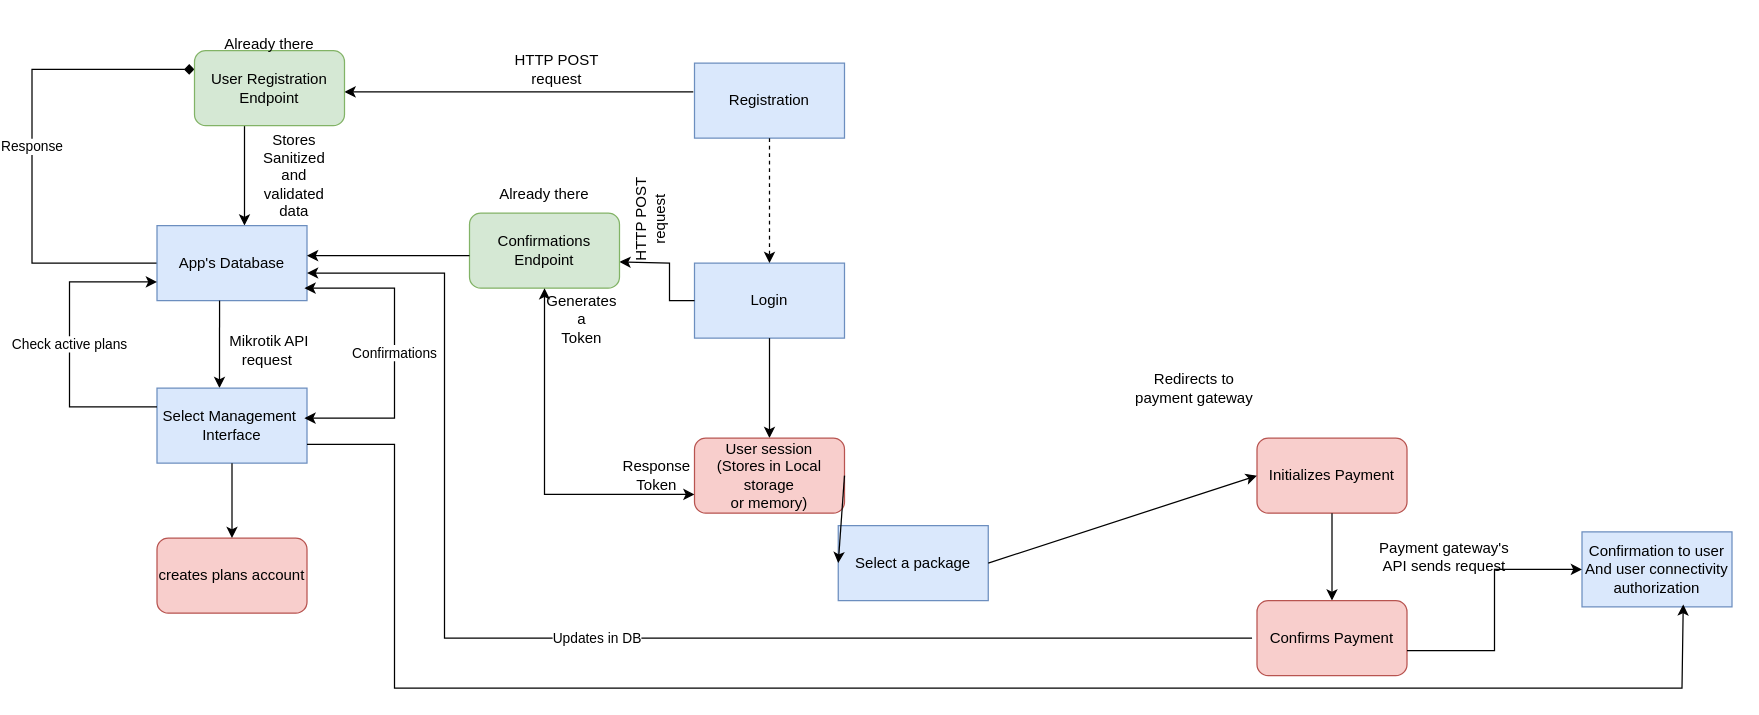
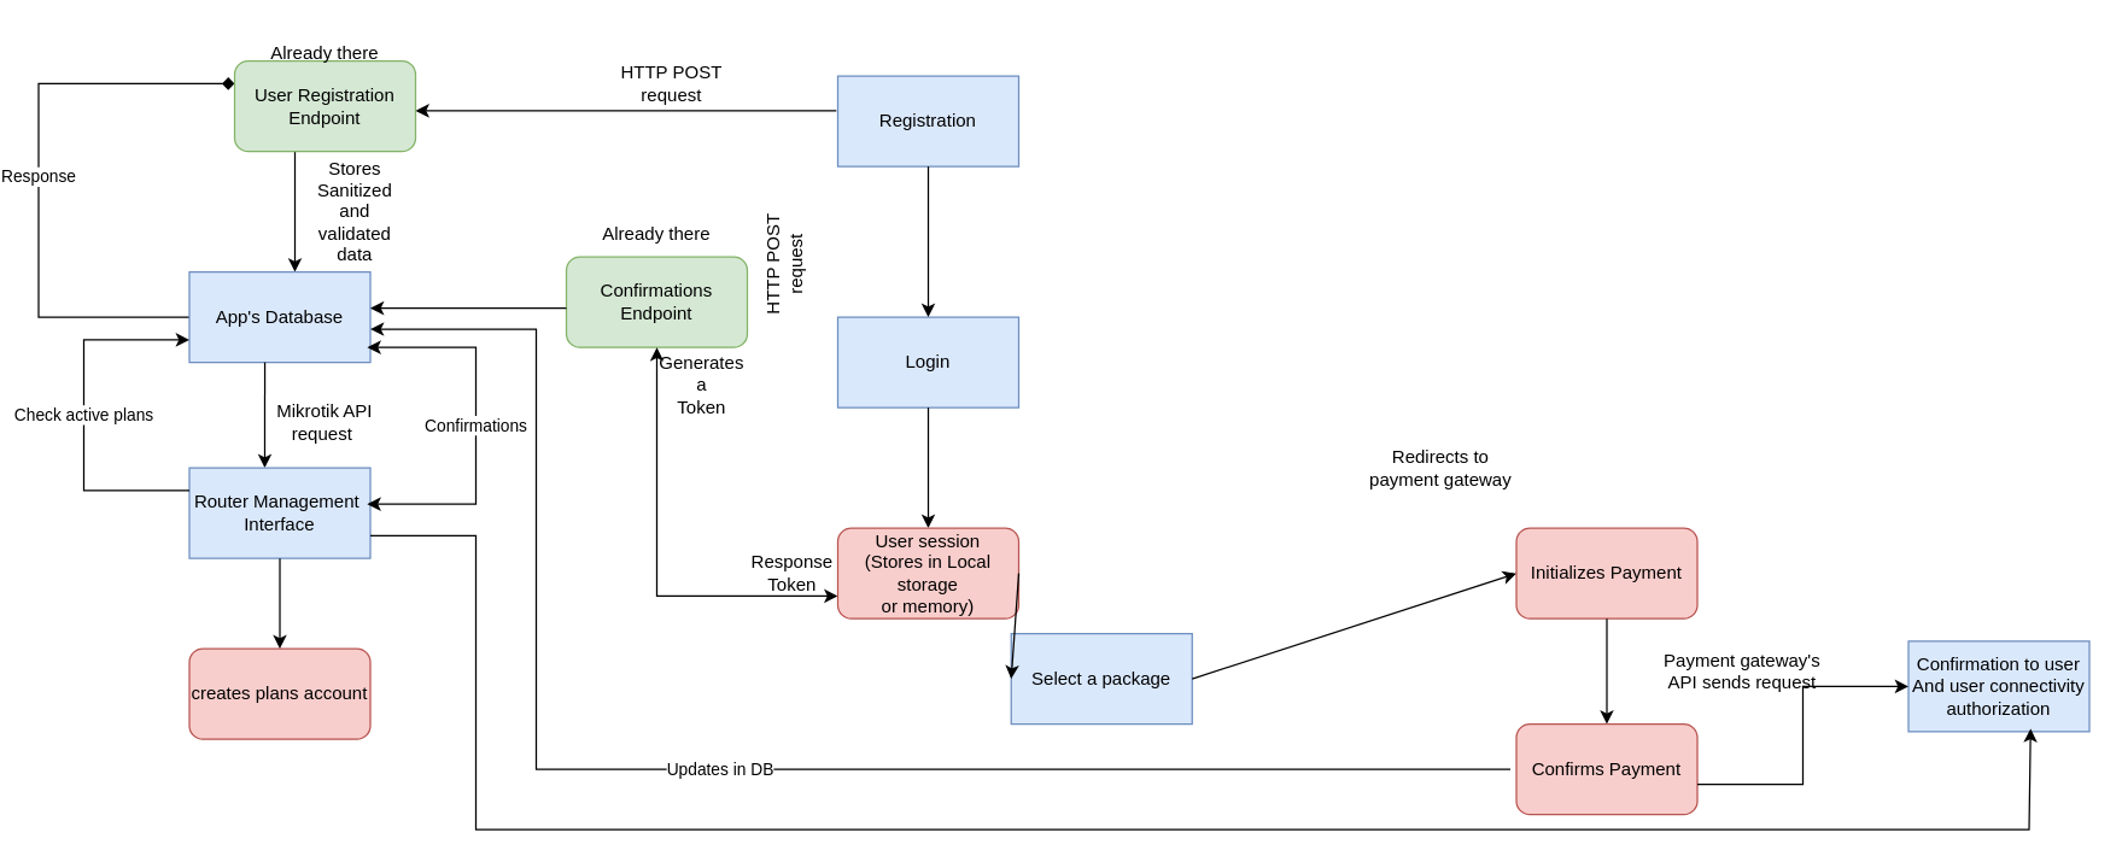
  <mxCell id="0" />
  <mxCell id="1" parent="0" />
  <mxCell id="2" value="Registration" style="rounded=0;whiteSpace=wrap;html=1;fillColor=#dae8fc;strokeColor=#6c8ebf;" parent="1" vertex="1"><mxGeometry x="550" y="50" width="120" height="60" as="geometry" /></mxCell>
  <mxCell id="3" value="Login" style="rounded=0;whiteSpace=wrap;html=1;fillColor=#dae8fc;strokeColor=#6c8ebf;" parent="1" vertex="1"><mxGeometry x="550" y="210" width="120" height="60" as="geometry" /></mxCell>
  <mxCell id="4" value="" style="endArrow=classic;html=1;rounded=0;exitX=-0.008;exitY=0.383;exitDx=0;exitDy=0;exitPerimeter=0;" parent="1" source="2" edge="1"><mxGeometry width="50" height="50" relative="1" as="geometry"><mxPoint x="230" y="120" as="sourcePoint" /><mxPoint x="270" y="73" as="targetPoint" /></mxGeometry></mxCell>
  <mxCell id="5" value="HTTP POST request" style="text;strokeColor=none;align=center;fillColor=none;html=1;verticalAlign=middle;whiteSpace=wrap;rounded=0;" parent="1" vertex="1"><mxGeometry x="390" y="40" width="100" height="30" as="geometry" /></mxCell>
  <mxCell id="6" value="" style="endArrow=classic;html=1;rounded=0;exitX=0.5;exitY=1;exitDx=0;exitDy=0;entryX=0.75;entryY=0;entryDx=0;entryDy=0;" parent="1" edge="1"><mxGeometry width="50" height="50" relative="1" as="geometry"><mxPoint x="190" y="100" as="sourcePoint" /><mxPoint x="190" y="180" as="targetPoint" /></mxGeometry></mxCell>
  <mxCell id="7" value="Response" style="edgeStyle=none;rounded=0;orthogonalLoop=1;jettySize=auto;html=1;exitX=0;exitY=0.5;exitDx=0;exitDy=0;entryX=0;entryY=0.25;entryDx=0;entryDy=0;endArrow=diamond;" parent="1" source="8" target="10" edge="1"><mxGeometry relative="1" as="geometry"><mxPoint y="-40" as="targetPoint" x="110" /><Array as="points"><mxPoint x="20" y="210" /><mxPoint x="20" y="55" /></Array></mxGeometry></mxCell>
  <mxCell id="8" value="App's Database" style="whiteSpace=wrap;html=1;fillColor=#dae8fc;strokeColor=#6c8ebf;" parent="1" vertex="1"><mxGeometry x="120" y="180" width="120" height="60" as="geometry" /></mxCell>
  <mxCell id="9" value="Stores Sanitized and validated data" style="text;strokeColor=none;align=center;fillColor=none;html=1;verticalAlign=middle;whiteSpace=wrap;rounded=0;" parent="1" vertex="1"><mxGeometry x="200" y="110" width="60" height="60" as="geometry" /></mxCell>
  <mxCell id="10" value="User Registration&lt;br style=&quot;border-color: var(--border-color);&quot;&gt;Endpoint" style="rounded=1;whiteSpace=wrap;html=1;fillColor=#d5e8d4;strokeColor=#82b366;" parent="1" vertex="1"><mxGeometry x="150" y="40" width="120" height="60" as="geometry" /></mxCell>
  <mxCell id="11" value="" style="endArrow=classic;html=1;rounded=0;exitX=0.417;exitY=1;exitDx=0;exitDy=0;exitPerimeter=0;" parent="1" source="8" edge="1"><mxGeometry width="50" height="50" relative="1" as="geometry"><mxPoint x="155" y="310" as="sourcePoint" /><mxPoint x="170" y="310" as="targetPoint" /><Array as="points"><mxPoint x="170" y="310" /></Array></mxGeometry></mxCell>
- <mxCell id="12" value="Select Management&amp;nbsp;&lt;br&gt;Interface" style="whiteSpace=wrap;html=1;fillColor=#dae8fc;strokeColor=#6c8ebf;" parent="1" vertex="1"><mxGeometry x="120" y="310" width="120" height="60" as="geometry" /></mxCell>
+ <mxCell id="12" value="Router Management&amp;nbsp;&lt;br&gt;Interface" style="whiteSpace=wrap;html=1;fillColor=#dae8fc;strokeColor=#6c8ebf;" parent="1" vertex="1"><mxGeometry x="120" y="310" width="120" height="60" as="geometry" /></mxCell>
  <mxCell id="13" value="Mikrotik API request&amp;nbsp;" style="text;strokeColor=none;align=center;fillColor=none;html=1;verticalAlign=middle;whiteSpace=wrap;rounded=0;" parent="1" vertex="1"><mxGeometry x="175" y="260" width="70" height="40" as="geometry" /></mxCell>
  <mxCell id="14" value="creates plans account" style="rounded=1;whiteSpace=wrap;html=1;fillColor=#f8cecc;strokeColor=#b85450;" parent="1" vertex="1"><mxGeometry x="120" y="430" width="120" height="60" as="geometry" /></mxCell>
  <mxCell id="15" value="" style="endArrow=classic;html=1;rounded=0;exitX=0.5;exitY=1;exitDx=0;exitDy=0;" parent="1" source="12" edge="1"><mxGeometry width="50" height="50" relative="1" as="geometry"><mxPoint x="140" y="420" as="sourcePoint" /><mxPoint x="180" y="430" as="targetPoint" /></mxGeometry></mxCell>
- <mxCell id="16" value="" style="endArrow=classic;html=1;rounded=0;entryX=0.5;entryY=0;entryDx=0;entryDy=0;exitX=0.5;exitY=1;exitDx=0;exitDy=0;dashed=1;" parent="1" source="2" target="3" edge="1"><mxGeometry width="50" height="50" relative="1" as="geometry"><mxPoint x="585" y="190" as="sourcePoint" /><mxPoint x="635" y="140" as="targetPoint" /></mxGeometry></mxCell>
- <mxCell id="17" value="" style="endArrow=classic;html=1;rounded=0;exitX=0;exitY=0.5;exitDx=0;exitDy=0;entryX=1;entryY=0.65;entryDx=0;entryDy=0;entryPerimeter=0;" parent="1" source="3" target="18" edge="1"><mxGeometry width="50" height="50" relative="1" as="geometry"><mxPoint x="430" y="270" as="sourcePoint" /><mxPoint x="500" y="209" as="targetPoint" /><Array as="points"><mxPoint x="530" y="240" /><mxPoint x="530" y="210" /></Array></mxGeometry></mxCell>
+ <mxCell id="16" value="" style="endArrow=classic;html=1;rounded=0;entryX=0.5;entryY=0;entryDx=0;entryDy=0;exitX=0.5;exitY=1;exitDx=0;exitDy=0;" parent="1" source="2" target="3" edge="1"><mxGeometry width="50" height="50" relative="1" as="geometry"><mxPoint x="585" y="190" as="sourcePoint" /><mxPoint x="635" y="140" as="targetPoint" /></mxGeometry></mxCell>
  <mxCell id="18" value="Confirmations&lt;br&gt;Endpoint" style="rounded=1;whiteSpace=wrap;html=1;fillColor=#d5e8d4;strokeColor=#82b366;" parent="1" vertex="1"><mxGeometry x="370" y="170" width="120" height="60" as="geometry" /></mxCell>
  <mxCell id="19" value="" style="endArrow=classic;html=1;rounded=0;entryX=1;entryY=0.4;entryDx=0;entryDy=0;entryPerimeter=0;" parent="1" target="8" edge="1"><mxGeometry width="50" height="50" relative="1" as="geometry"><mxPoint x="370" y="204" as="sourcePoint" /><mxPoint x="480" y="220" as="targetPoint" /></mxGeometry></mxCell>
  <mxCell id="20" value="HTTP POST&lt;br&gt;request" style="text;strokeColor=none;align=center;fillColor=none;html=1;verticalAlign=middle;whiteSpace=wrap;rounded=0;rotation=-90;" parent="1" vertex="1"><mxGeometry x="470" y="160" width="90" height="30" as="geometry" /></mxCell>
  <mxCell id="21" value="" style="endArrow=classic;html=1;rounded=0;entryX=0.5;entryY=0;entryDx=0;entryDy=0;exitX=0.5;exitY=1;exitDx=0;exitDy=0;" parent="1" source="3" edge="1"><mxGeometry width="50" height="50" relative="1" as="geometry"><mxPoint x="570" y="320" as="sourcePoint" /><mxPoint x="610" y="350" as="targetPoint" /></mxGeometry></mxCell>
  <mxCell id="22" value="Generates a&lt;br&gt;Token" style="text;strokeColor=none;align=center;fillColor=none;html=1;verticalAlign=middle;whiteSpace=wrap;rounded=0;" parent="1" vertex="1"><mxGeometry x="430" y="240" width="60" height="30" as="geometry" /></mxCell>
  <mxCell id="23" value="" style="endArrow=classic;startArrow=classic;html=1;rounded=0;exitX=0;exitY=0.75;exitDx=0;exitDy=0;" parent="1" edge="1"><mxGeometry width="50" height="50" relative="1" as="geometry"><mxPoint x="550" y="395" as="sourcePoint" /><mxPoint x="430" y="230" as="targetPoint" /><Array as="points"><mxPoint x="430" y="395" /></Array></mxGeometry></mxCell>
  <mxCell id="24" value="Response&lt;br&gt;Token" style="text;strokeColor=none;align=center;fillColor=none;html=1;verticalAlign=middle;whiteSpace=wrap;rounded=0;" parent="1" vertex="1"><mxGeometry x="490" y="365" width="60" height="30" as="geometry" /></mxCell>
  <mxCell id="25" value="User session&lt;br style=&quot;border-color: var(--border-color);&quot;&gt;(Stores in Local storage&lt;br style=&quot;border-color: var(--border-color);&quot;&gt;or memory)" style="rounded=1;whiteSpace=wrap;html=1;fillColor=#f8cecc;strokeColor=#b85450;" parent="1" vertex="1"><mxGeometry x="550" y="350" width="120" height="60" as="geometry" /></mxCell>
  <mxCell id="26" value="Select a package" style="rounded=0;whiteSpace=wrap;html=1;fillColor=#dae8fc;strokeColor=#6c8ebf;" parent="1" vertex="1"><mxGeometry x="665" y="420" width="120" height="60" as="geometry" /></mxCell>
  <mxCell id="27" value="" style="endArrow=classic;html=1;rounded=0;entryX=0;entryY=0.5;entryDx=0;entryDy=0;" parent="1" target="26" edge="1"><mxGeometry width="50" height="50" relative="1" as="geometry"><mxPoint x="670" y="380" as="sourcePoint" /><mxPoint x="720" y="330" as="targetPoint" /></mxGeometry></mxCell>
  <mxCell id="28" value="Initializes Payment" style="rounded=1;whiteSpace=wrap;html=1;fillColor=#f8cecc;strokeColor=#b85450;" parent="1" vertex="1"><mxGeometry x="1000" y="350" width="120" height="60" as="geometry" /></mxCell>
  <mxCell id="29" value="" style="endArrow=classic;html=1;rounded=0;exitX=1;exitY=0.5;exitDx=0;exitDy=0;entryX=0;entryY=0.5;entryDx=0;entryDy=0;" parent="1" source="26" target="28" edge="1"><mxGeometry width="50" height="50" relative="1" as="geometry"><mxPoint x="1000" y="410" as="sourcePoint" /><mxPoint x="1050" y="360" as="targetPoint" /></mxGeometry></mxCell>
  <mxCell id="30" value="" style="endArrow=classic;html=1;rounded=0;exitX=0.5;exitY=1;exitDx=0;exitDy=0;" parent="1" source="28" edge="1"><mxGeometry width="50" height="50" relative="1" as="geometry"><mxPoint x="1035" y="485" as="sourcePoint" /><mxPoint x="1060" y="480" as="targetPoint" /></mxGeometry></mxCell>
  <mxCell id="31" value="Confirms Payment" style="rounded=1;whiteSpace=wrap;html=1;fillColor=#f8cecc;strokeColor=#b85450;" parent="1" vertex="1"><mxGeometry x="1000" y="480" width="120" height="60" as="geometry" /></mxCell>
  <mxCell id="32" value="Updates in DB" style="endArrow=classic;html=1;rounded=0;exitX=0;exitY=0.5;exitDx=0;exitDy=0;entryX=1.033;entryY=0.633;entryDx=0;entryDy=0;entryPerimeter=0;" parent="1" edge="1"><mxGeometry width="50" height="50" relative="1" as="geometry"><mxPoint x="996.04" y="510" as="sourcePoint" /><mxPoint x="240" y="217.98" as="targetPoint" /><Array as="points"><mxPoint x="350" y="510" /><mxPoint x="350" y="218" /></Array></mxGeometry></mxCell>
  <mxCell id="33" value="Check active plans" style="endArrow=classic;html=1;rounded=0;exitX=0;exitY=0.25;exitDx=0;exitDy=0;entryX=0;entryY=0.75;entryDx=0;entryDy=0;" parent="1" source="12" target="8" edge="1"><mxGeometry width="50" height="50" relative="1" as="geometry"><mxPoint x="140" y="285" as="sourcePoint" /><mxPoint y="225" as="targetPoint" x="110" /><Array as="points"><mxPoint x="50" y="325" /><mxPoint x="50" y="225" /></Array></mxGeometry></mxCell>
  <mxCell id="34" value="Payment gateway's API sends request" style="text;strokeColor=none;align=center;fillColor=none;html=1;verticalAlign=middle;whiteSpace=wrap;rounded=0;" parent="1" vertex="1"><mxGeometry x="1090" y="430" width="120" height="30" as="geometry" /></mxCell>
  <mxCell id="35" value="Redirects to payment gateway" style="text;strokeColor=none;align=center;fillColor=none;html=1;verticalAlign=middle;whiteSpace=wrap;rounded=0;" parent="1" vertex="1"><mxGeometry x="900" y="295" width="100" height="30" as="geometry" /></mxCell>
  <mxCell id="36" value="Confirmations" style="endArrow=classic;startArrow=classic;html=1;rounded=0;exitX=0.983;exitY=0.4;exitDx=0;exitDy=0;exitPerimeter=0;" parent="1" source="12" edge="1"><mxGeometry width="50" height="50" relative="1" as="geometry"><mxPoint x="240" y="320" as="sourcePoint" /><mxPoint x="238" y="230" as="targetPoint" /><Array as="points"><mxPoint x="310" y="334" /><mxPoint x="310" y="230" /></Array></mxGeometry></mxCell>
  <mxCell id="37" value="Confirmation to user&lt;br&gt;And user connectivity authorization" style="rounded=0;whiteSpace=wrap;html=1;fillColor=#dae8fc;strokeColor=#6c8ebf;" parent="1" vertex="1"><mxGeometry x="1260" y="425" width="120" height="60" as="geometry" /></mxCell>
  <mxCell id="38" value="" style="endArrow=classic;html=1;rounded=0;entryX=0;entryY=0.5;entryDx=0;entryDy=0;" parent="1" target="37" edge="1"><mxGeometry width="50" height="50" relative="1" as="geometry"><mxPoint x="1120" y="520" as="sourcePoint" /><mxPoint x="1170" y="470" as="targetPoint" /><Array as="points"><mxPoint x="1190" y="520" /><mxPoint x="1190" y="455" /></Array></mxGeometry></mxCell>
  <mxCell id="39" value="" style="endArrow=classic;html=1;rounded=0;exitX=1;exitY=0.75;exitDx=0;exitDy=0;entryX=0.675;entryY=0.967;entryDx=0;entryDy=0;entryPerimeter=0;" parent="1" source="12" target="37" edge="1"><mxGeometry width="50" height="50" relative="1" as="geometry"><mxPoint x="290" y="370" as="sourcePoint" /><mxPoint x="1340" y="490" as="targetPoint" /><Array as="points"><mxPoint x="310" y="355" /><mxPoint x="310" y="550" /><mxPoint x="1340" y="550" /></Array></mxGeometry></mxCell>
  <mxCell id="40" value="Already there" style="text;strokeColor=none;align=center;fillColor=none;html=1;verticalAlign=middle;whiteSpace=wrap;rounded=0;" vertex="1" parent="1"><mxGeometry x="165" y="20" width="90" height="30" as="geometry" /></mxCell>
  <mxCell id="41" value="Already there" style="text;strokeColor=none;align=center;fillColor=none;html=1;verticalAlign=middle;whiteSpace=wrap;rounded=0;" vertex="1" parent="1"><mxGeometry x="385" y="140" width="90" height="30" as="geometry" /></mxCell>
